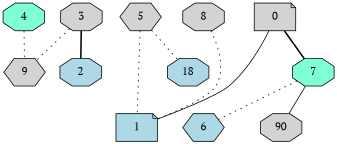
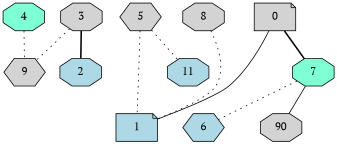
  strict graph {
    fontname="PT Serif"
    node [fillcolor=lightgrey fontname="PT Serif" shape=octagon style=filled weight=0]
    edge [fontname="PT Serif" style=dotted weight=0]
    4 [fillcolor=aquamarine]
    9 [shape=hexagon]
    5 [shape=hexagon]
    1 [fillcolor=lightblue shape=note]
-   11 [fillcolor=lightblue label=18]
+   11 [fillcolor=lightblue]
    8
    7 [fillcolor=aquamarine]
    6 [fillcolor=lightblue shape=hexagon]
    n9 [label=90]
    0 [shape=note]
    3
    2 [fillcolor=lightblue]
    4 -- 9
    5 -- 1
    5 -- 11
    8 -- 1
    7 -- 6
    7 -- n9 [style=solid]
    0 -- 1 [style=solid]
    0 -- 7 [style=bold]
    3 -- 9
    3 -- 2 [style=bold]
  }
